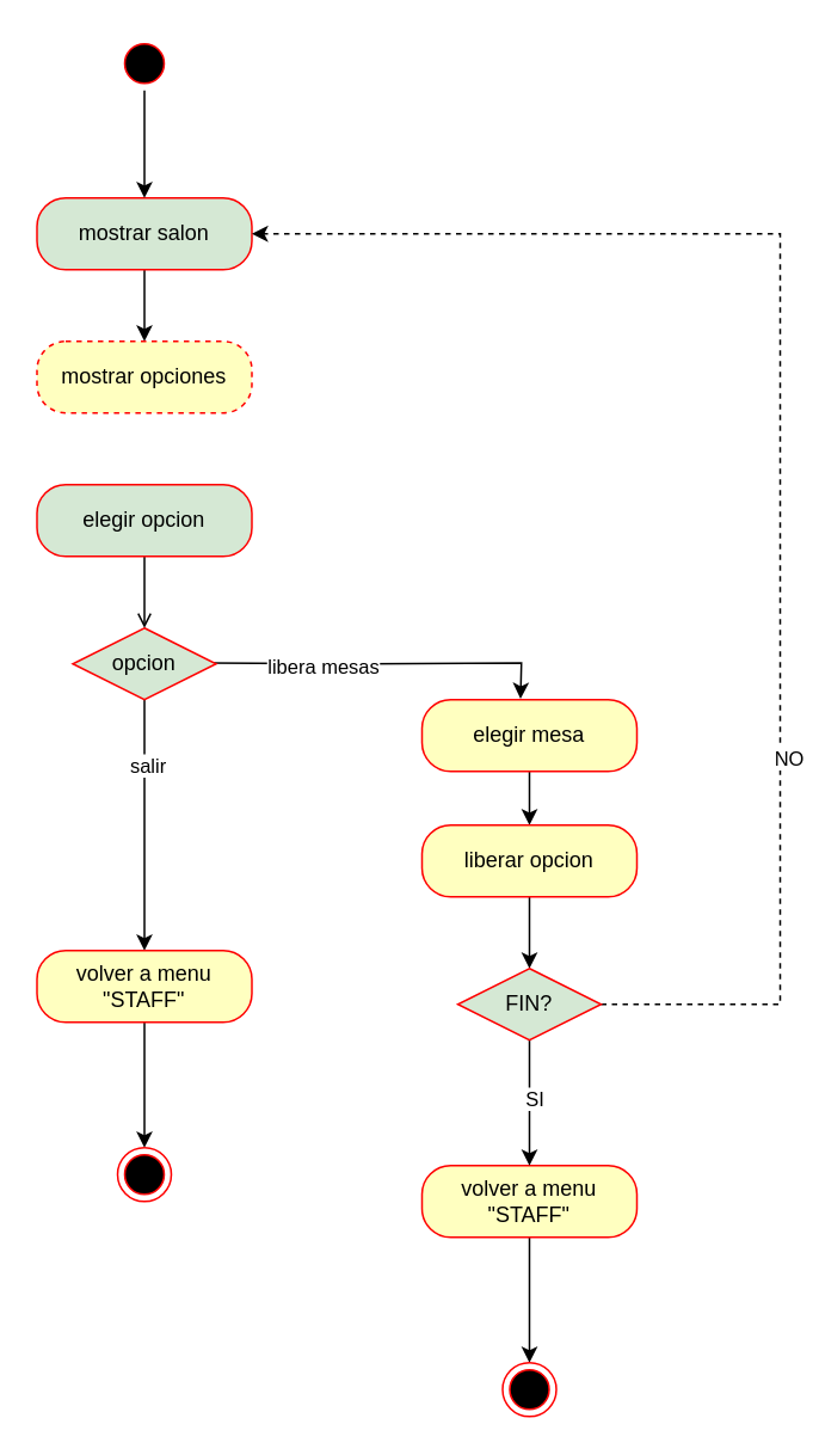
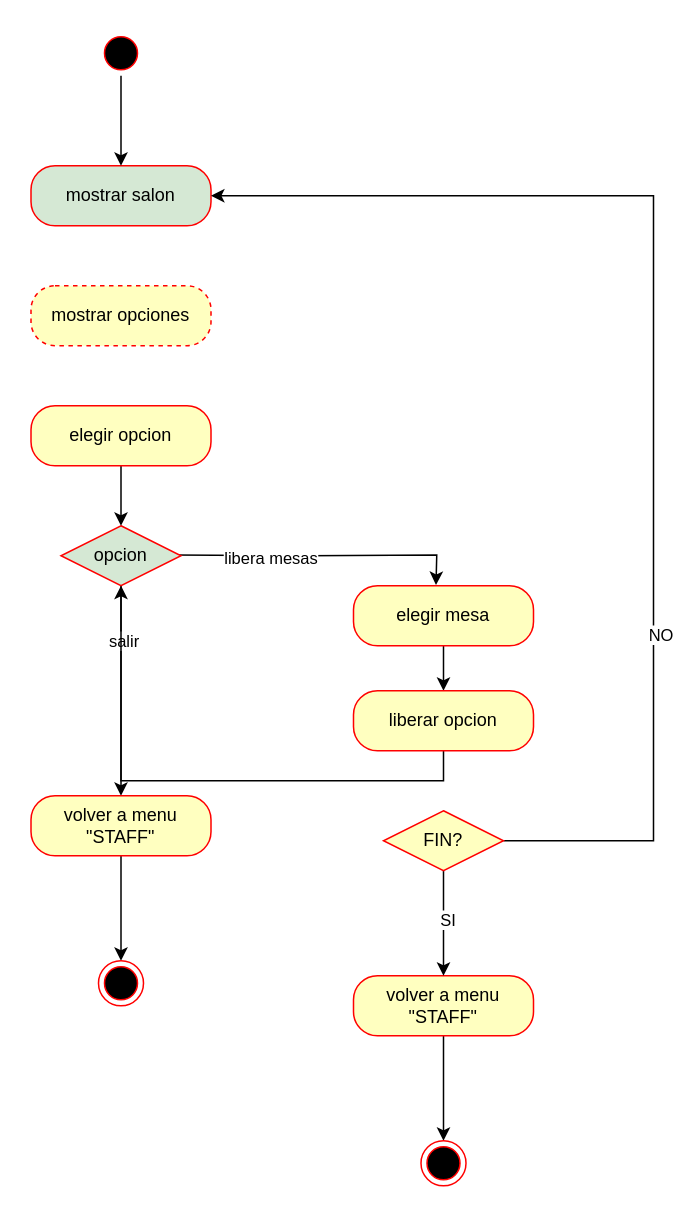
  <mxCell id="0" />
  <mxCell id="1" parent="0" />
- <mxCell id="2" style="edgeStyle=orthogonalEdgeStyle;rounded=0;orthogonalLoop=1;jettySize=auto;html=1;exitX=0.5;exitY=1;exitDx=0;exitDy=0;entryX=0.5;entryY=0;entryDx=0;entryDy=0;" edge="1" parent="1" source="3" target="9"><mxGeometry relative="1" as="geometry" /></mxCell>
  <mxCell id="3" value="mostrar salon" style="rounded=1;whiteSpace=wrap;html=1;arcSize=40;fontColor=#000000;fillColor=#d5e8d4;strokeColor=#ff0000;" vertex="1" parent="1"><mxGeometry x="20" y="110" width="120" height="40" as="geometry" /></mxCell>
  <mxCell id="4" style="edgeStyle=orthogonalEdgeStyle;rounded=0;orthogonalLoop=1;jettySize=auto;html=1;exitX=1;exitY=0.5;exitDx=0;exitDy=0;" edge="1" parent="1"><mxGeometry relative="1" as="geometry"><mxPoint x="290" y="389.5" as="targetPoint" /><mxPoint x="115" y="369.5" as="sourcePoint" /></mxGeometry></mxCell>
  <mxCell id="5" value="libera mesas" style="edgeLabel;html=1;align=center;verticalAlign=middle;resizable=0;points=[];" vertex="1" connectable="0" parent="4"><mxGeometry x="-0.337" y="-2" relative="1" as="geometry"><mxPoint as="offset" /></mxGeometry></mxCell>
  <mxCell id="6" style="edgeStyle=orthogonalEdgeStyle;rounded=0;orthogonalLoop=1;jettySize=auto;html=1;exitX=0.5;exitY=1;exitDx=0;exitDy=0;entryX=0.5;entryY=0;entryDx=0;entryDy=0;" edge="1" parent="1" source="8" target="19"><mxGeometry relative="1" as="geometry"><mxPoint x="80" y="490" as="targetPoint" /></mxGeometry></mxCell>
  <mxCell id="7" value="salir" style="edgeLabel;html=1;align=center;verticalAlign=middle;resizable=0;points=[];" vertex="1" connectable="0" parent="6"><mxGeometry x="-0.481" y="1" relative="1" as="geometry"><mxPoint as="offset" /></mxGeometry></mxCell>
  <mxCell id="8" value="opcion" style="rhombus;whiteSpace=wrap;html=1;fontColor=#000000;fillColor=#d5e8d4;strokeColor=#ff0000;" vertex="1" parent="1"><mxGeometry x="40" y="350" width="80" height="40" as="geometry" /></mxCell>
  <mxCell id="9" value="mostrar opciones" style="rounded=1;whiteSpace=wrap;html=1;arcSize=40;fontColor=#000000;fillColor=#ffffc0;strokeColor=#ff0000;dashed=1;" vertex="1" parent="1"><mxGeometry x="20" y="190" width="120" height="40" as="geometry" /></mxCell>
- <mxCell id="10" style="edgeStyle=orthogonalEdgeStyle;rounded=0;orthogonalLoop=1;jettySize=auto;html=1;exitX=0.5;exitY=1;exitDx=0;exitDy=0;entryX=0.5;entryY=0;entryDx=0;entryDy=0;endArrow=open;" edge="1" parent="1" source="11" target="8"><mxGeometry relative="1" as="geometry" /></mxCell>
- <mxCell id="11" value="elegir opcion" style="rounded=1;whiteSpace=wrap;html=1;arcSize=40;fontColor=#000000;fillColor=#d5e8d4;strokeColor=#ff0000;" vertex="1" parent="1"><mxGeometry x="20" y="270" width="120" height="40" as="geometry" /></mxCell>
+ <mxCell id="10" style="edgeStyle=orthogonalEdgeStyle;rounded=0;orthogonalLoop=1;jettySize=auto;html=1;exitX=0.5;exitY=1;exitDx=0;exitDy=0;entryX=0.5;entryY=0;entryDx=0;entryDy=0;" edge="1" parent="1" source="11" target="8"><mxGeometry relative="1" as="geometry" /></mxCell>
+ <mxCell id="11" value="elegir opcion" style="rounded=1;whiteSpace=wrap;html=1;arcSize=40;fontColor=#000000;fillColor=#ffffc0;strokeColor=#ff0000;" vertex="1" parent="1"><mxGeometry x="20" y="270" width="120" height="40" as="geometry" /></mxCell>
  <mxCell id="12" style="edgeStyle=orthogonalEdgeStyle;rounded=0;orthogonalLoop=1;jettySize=auto;html=1;exitX=0.5;exitY=1;exitDx=0;exitDy=0;entryX=0.5;entryY=0;entryDx=0;entryDy=0;" edge="1" parent="1" source="13" target="15"><mxGeometry relative="1" as="geometry" /></mxCell>
  <mxCell id="13" value="elegir mesa&lt;span style=&quot;color: rgba(0, 0, 0, 0); font-family: monospace; font-size: 0px; text-align: start; text-wrap: nowrap;&quot;&gt;%3CmxGraphModel%3E%3Croot%3E%3CmxCell%20id%3D%220%22%2F%3E%3CmxCell%20id%3D%221%22%20parent%3D%220%22%2F%3E%3CmxCell%20id%3D%222%22%20value%3D%22elegir%20opcion%22%20style%3D%22rounded%3D1%3BwhiteSpace%3Dwrap%3Bhtml%3D1%3BarcSize%3D40%3BfontColor%3D%23000000%3BfillColor%3D%23ffffc0%3BstrokeColor%3D%23ff0000%3B%22%20vertex%3D%221%22%20parent%3D%221%22%3E%3CmxGeometry%20x%3D%22375%22%20y%3D%22270%22%20width%3D%22120%22%20height%3D%2240%22%20as%3D%22geometry%22%2F%3E%3C%2FmxCell%3E%3C%2Froot%3E%3C%2FmxGraphModel%3E&lt;/span&gt;" style="rounded=1;whiteSpace=wrap;html=1;arcSize=40;fontColor=#000000;fillColor=#ffffc0;strokeColor=#ff0000;" vertex="1" parent="1"><mxGeometry x="235" y="390" width="120" height="40" as="geometry" /></mxCell>
- <mxCell id="14" style="edgeStyle=orthogonalEdgeStyle;rounded=0;orthogonalLoop=1;jettySize=auto;html=1;exitX=0.5;exitY=1;exitDx=0;exitDy=0;entryX=0.5;entryY=0;entryDx=0;entryDy=0;" edge="1" parent="1" source="15" target="28"><mxGeometry relative="1" as="geometry" /></mxCell>
+ <mxCell id="14" style="edgeStyle=orthogonalEdgeStyle;rounded=0;orthogonalLoop=1;jettySize=auto;html=1;exitX=0.5;exitY=1;exitDx=0;exitDy=0;" edge="1" parent="1" source="15" target="8"><mxGeometry relative="1" as="geometry" /></mxCell>
  <mxCell id="15" value="liberar opcion" style="rounded=1;whiteSpace=wrap;html=1;arcSize=40;fontColor=#000000;fillColor=#ffffc0;strokeColor=#ff0000;" vertex="1" parent="1"><mxGeometry x="235" y="460" width="120" height="40" as="geometry" /></mxCell>
  <mxCell id="16" style="edgeStyle=orthogonalEdgeStyle;rounded=0;orthogonalLoop=1;jettySize=auto;html=1;exitX=0.5;exitY=1;exitDx=0;exitDy=0;entryX=0.5;entryY=0;entryDx=0;entryDy=0;" edge="1" parent="1" source="17" target="21"><mxGeometry relative="1" as="geometry" /></mxCell>
  <mxCell id="17" value="volver a menu &quot;STAFF&quot;" style="rounded=1;whiteSpace=wrap;html=1;arcSize=40;fontColor=#000000;fillColor=#ffffc0;strokeColor=#ff0000;" vertex="1" parent="1"><mxGeometry x="235" y="650" width="120" height="40" as="geometry" /></mxCell>
  <mxCell id="18" style="edgeStyle=orthogonalEdgeStyle;rounded=0;orthogonalLoop=1;jettySize=auto;html=1;exitX=0.5;exitY=1;exitDx=0;exitDy=0;entryX=0.5;entryY=0;entryDx=0;entryDy=0;" edge="1" parent="1" source="19" target="20"><mxGeometry relative="1" as="geometry" /></mxCell>
  <mxCell id="19" value="volver a menu &quot;STAFF&quot;" style="rounded=1;whiteSpace=wrap;html=1;arcSize=40;fontColor=#000000;fillColor=#ffffc0;strokeColor=#ff0000;" vertex="1" parent="1"><mxGeometry x="20" y="530" width="120" height="40" as="geometry" /></mxCell>
  <mxCell id="20" value="" style="ellipse;html=1;shape=endState;fillColor=#000000;strokeColor=#ff0000;" vertex="1" parent="1"><mxGeometry x="65" y="640" width="30" height="30" as="geometry" /></mxCell>
  <mxCell id="21" value="" style="ellipse;html=1;shape=endState;fillColor=#000000;strokeColor=#ff0000;" vertex="1" parent="1"><mxGeometry x="280" y="760" width="30" height="30" as="geometry" /></mxCell>
  <mxCell id="22" style="edgeStyle=orthogonalEdgeStyle;rounded=0;orthogonalLoop=1;jettySize=auto;html=1;exitX=0.5;exitY=1;exitDx=0;exitDy=0;entryX=0.5;entryY=0;entryDx=0;entryDy=0;" edge="1" parent="1" source="23" target="3"><mxGeometry relative="1" as="geometry" /></mxCell>
  <mxCell id="23" value="" style="ellipse;html=1;shape=startState;fillColor=#000000;strokeColor=#ff0000;" vertex="1" parent="1"><mxGeometry x="65" y="20" width="30" height="30" as="geometry" /></mxCell>
- <mxCell id="24" style="edgeStyle=orthogonalEdgeStyle;rounded=0;orthogonalLoop=1;jettySize=auto;html=1;exitX=1;exitY=0.5;exitDx=0;exitDy=0;entryX=1;entryY=0.5;entryDx=0;entryDy=0;dashed=1;" edge="1" parent="1" source="28" target="3"><mxGeometry relative="1" as="geometry"><Array as="points"><mxPoint x="435" y="560" /><mxPoint x="435" y="130" /></Array></mxGeometry></mxCell>
+ <mxCell id="24" style="edgeStyle=orthogonalEdgeStyle;rounded=0;orthogonalLoop=1;jettySize=auto;html=1;exitX=1;exitY=0.5;exitDx=0;exitDy=0;entryX=1;entryY=0.5;entryDx=0;entryDy=0;" edge="1" parent="1" source="28" target="3"><mxGeometry relative="1" as="geometry"><Array as="points"><mxPoint x="435" y="560" /><mxPoint x="435" y="130" /></Array></mxGeometry></mxCell>
  <mxCell id="25" value="NO" style="edgeLabel;html=1;align=center;verticalAlign=middle;resizable=0;points=[];" vertex="1" connectable="0" parent="24"><mxGeometry x="-0.423" y="-4" relative="1" as="geometry"><mxPoint as="offset" /></mxGeometry></mxCell>
  <mxCell id="26" style="edgeStyle=orthogonalEdgeStyle;rounded=0;orthogonalLoop=1;jettySize=auto;html=1;exitX=0.5;exitY=1;exitDx=0;exitDy=0;entryX=0.5;entryY=0;entryDx=0;entryDy=0;" edge="1" parent="1" source="28" target="17"><mxGeometry relative="1" as="geometry" /></mxCell>
  <mxCell id="27" value="SI" style="edgeLabel;html=1;align=center;verticalAlign=middle;resizable=0;points=[];" vertex="1" connectable="0" parent="26"><mxGeometry x="-0.096" y="2" relative="1" as="geometry"><mxPoint as="offset" /></mxGeometry></mxCell>
- <mxCell id="28" value="FIN?" style="rhombus;whiteSpace=wrap;html=1;fontColor=#000000;fillColor=#d5e8d4;strokeColor=#ff0000;" vertex="1" parent="1"><mxGeometry x="255" y="540" width="80" height="40" as="geometry" /></mxCell>
+ <mxCell id="28" value="FIN?" style="rhombus;whiteSpace=wrap;html=1;fontColor=#000000;fillColor=#ffffc0;strokeColor=#ff0000;" vertex="1" parent="1"><mxGeometry x="255" y="540" width="80" height="40" as="geometry" /></mxCell>
